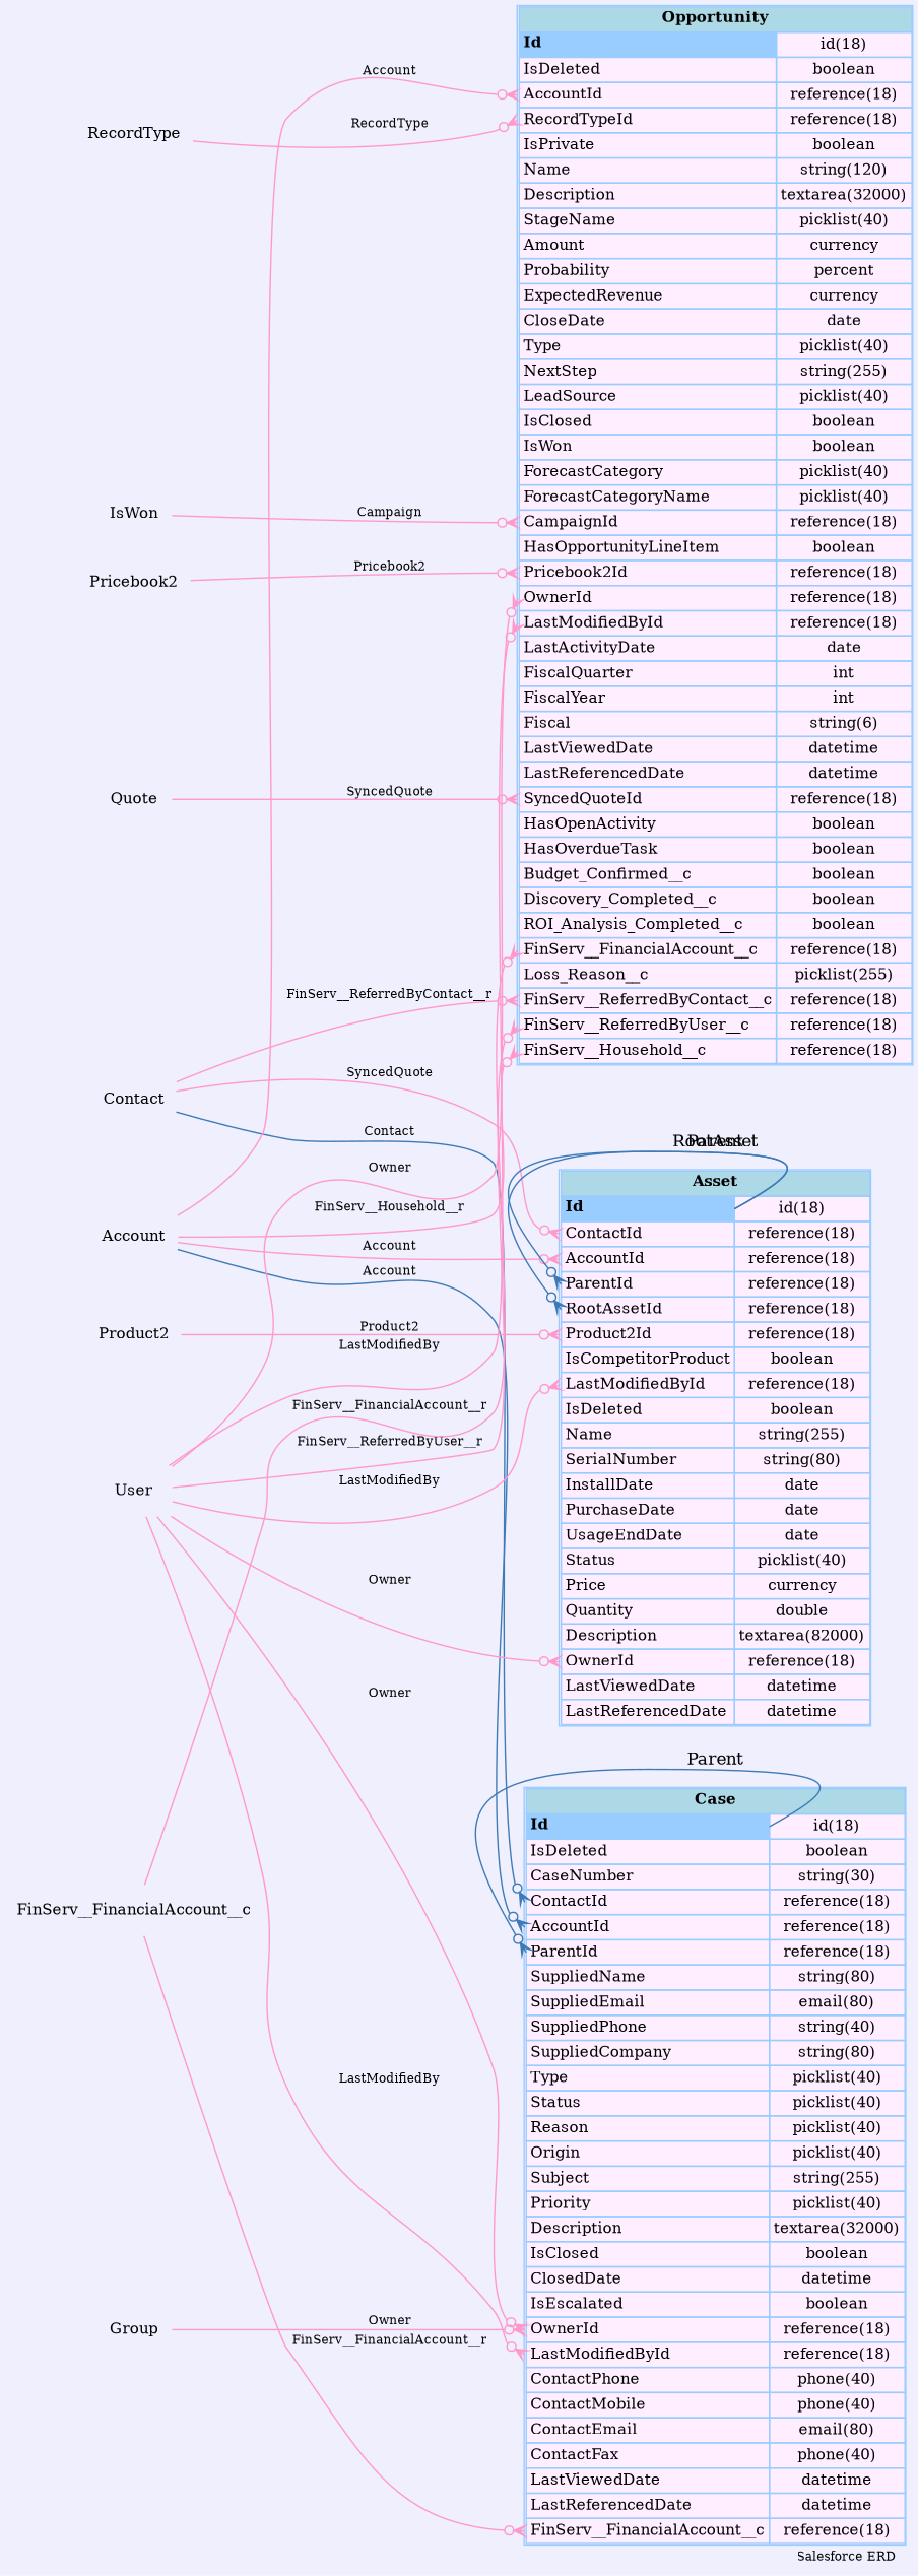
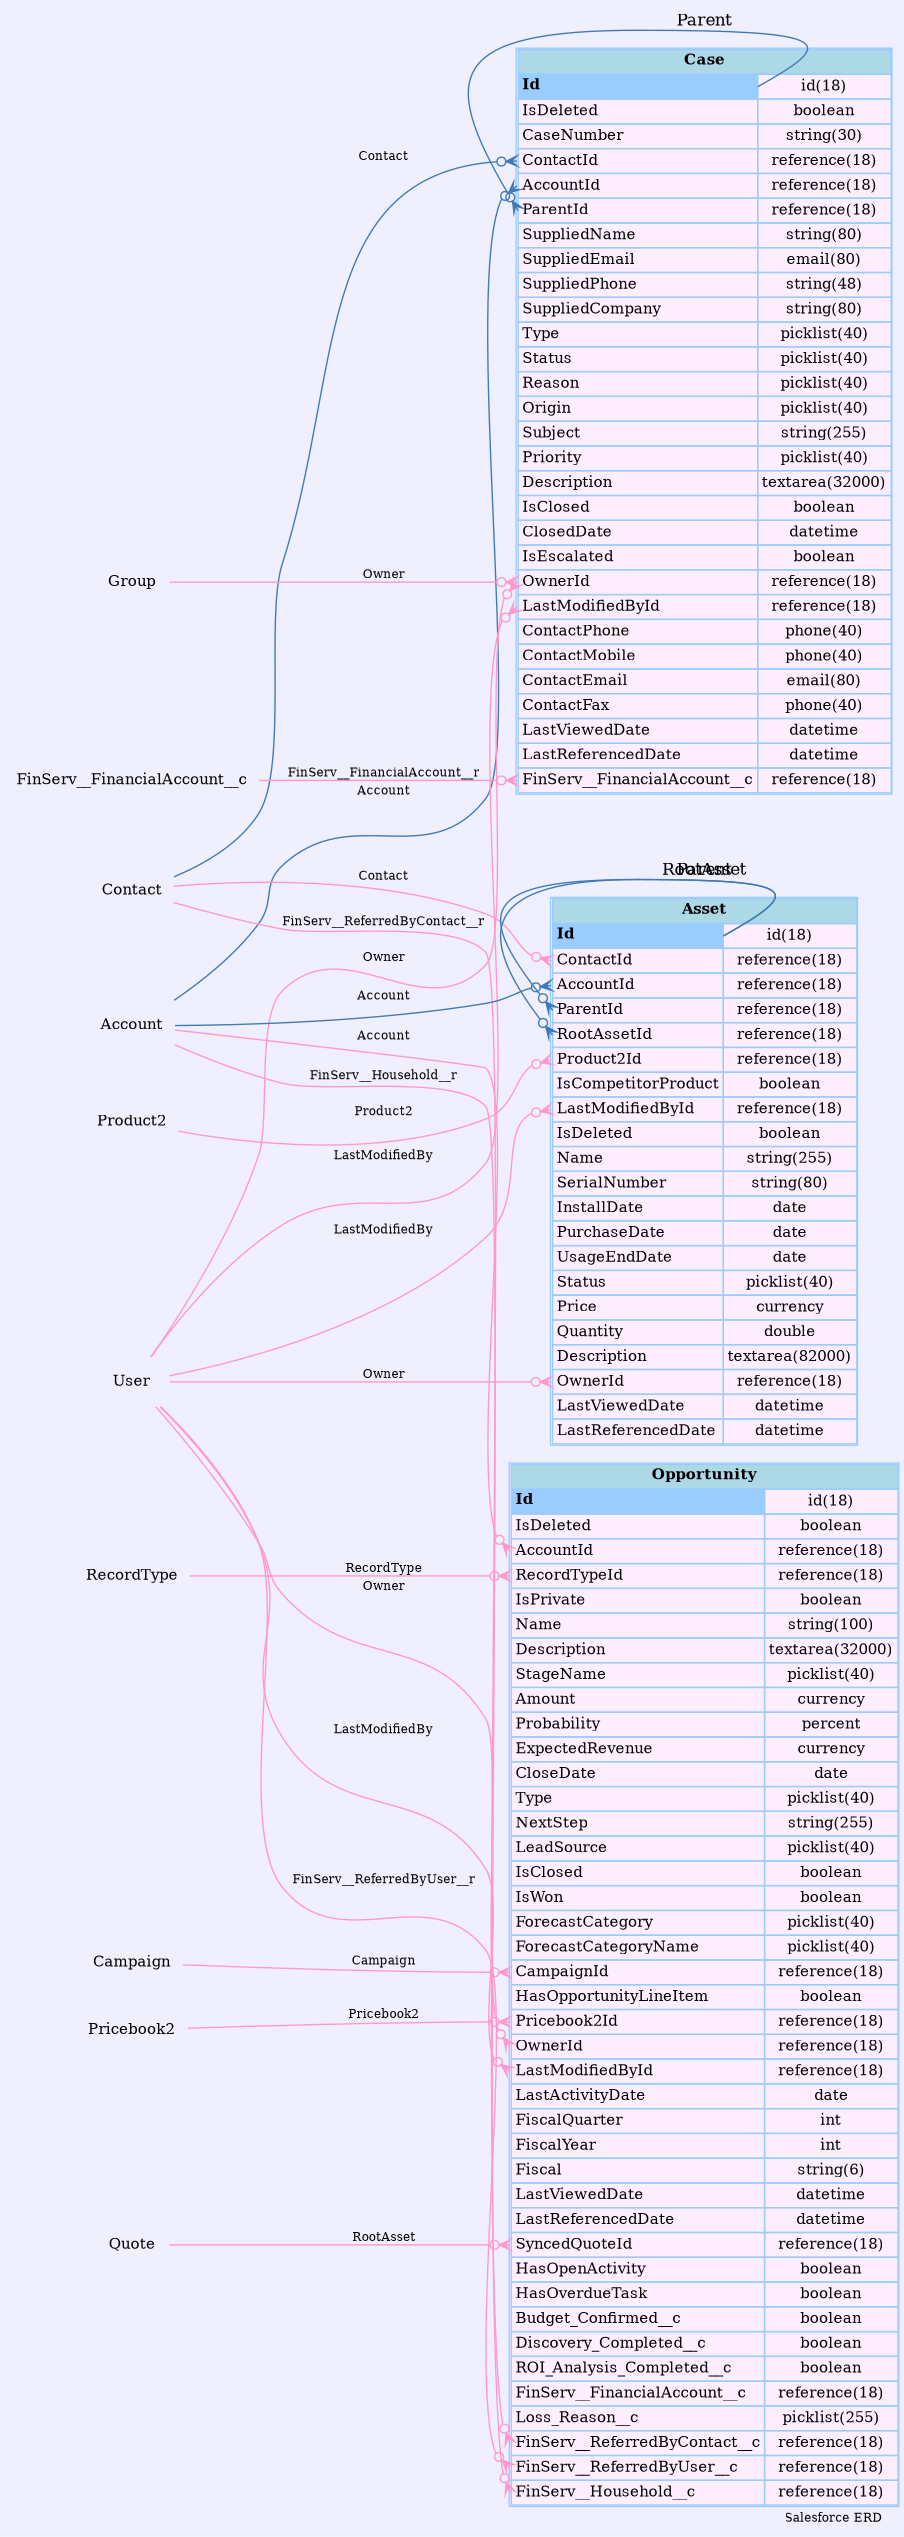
  digraph {
    bgcolor="#efeffd"
    fontname="DejaVu Serif"
    fontsize=9
    label="Salesforce ERD "
    labeljust=r
    nodesep=0.18
    rankdir=RL
    ranksep=0.46
    node [color="#99ccff" fontname="DejaVu Serif" fontsize=11 shape=plaintext]
    edge [arrowhead=none arrowsize=0.8 arrowtail=crowodot color="#ff99cc" dir=back fontname="DejaVu Serif" fontsize=9 headport="Id:e" tailport="OwnerId:w"]
-   n1 [label=<                 <table border="1" cellborder="1" cellspacing="0" bgcolor="#ffeeff" >                      <tr><td colspan="3" bgcolor="lightblue"><b>Case</b></td></tr> <tr><td  bgcolor="#99ccff" port="Id" align="left"><b>Id</b> </td><td>id(18)</td></tr> <tr><td port="IsDeleted" align="left">IsDeleted</td><td>boolean</td></tr> <tr><td port="CaseNumber" align="left">CaseNumber</td><td>string(30)</td></tr> <tr><td port="ContactId" align="left">ContactId</td><td>reference(18)</td></tr> <tr><td port="AccountId" align="left">AccountId</td><td>reference(18)</td></tr> <tr><td port="ParentId" align="left">ParentId</td><td>reference(18)</td></tr> <tr><td port="SuppliedName" align="left">SuppliedName</td><td>string(80)</td></tr> <tr><td port="SuppliedEmail" align="left">SuppliedEmail</td><td>email(80)</td></tr> <tr><td port="SuppliedPhone" align="left">SuppliedPhone</td><td>string(40)</td></tr> <tr><td port="SuppliedCompany" align="left">SuppliedCompany</td><td>string(80)</td></tr> <tr><td port="Type" align="left">Type</td><td>picklist(40)</td></tr> <tr><td port="Status" align="left">Status</td><td>picklist(40)</td></tr> <tr><td port="Reason" align="left">Reason</td><td>picklist(40)</td></tr> <tr><td port="Origin" align="left">Origin</td><td>picklist(40)</td></tr> <tr><td port="Subject" align="left">Subject</td><td>string(255)</td></tr> <tr><td port="Priority" align="left">Priority</td><td>picklist(40)</td></tr> <tr><td port="Description" align="left">Description</td><td>textarea(32000)</td></tr> <tr><td port="IsClosed" align="left">IsClosed</td><td>boolean</td></tr> <tr><td port="ClosedDate" align="left">ClosedDate</td><td>datetime</td></tr> <tr><td port="IsEscalated" align="left">IsEscalated</td><td>boolean</td></tr> <tr><td port="OwnerId" align="left">OwnerId</td><td>reference(18)</td></tr> <tr><td port="LastModifiedById" align="left">LastModifiedById</td><td>reference(18)</td></tr> <tr><td port="ContactPhone" align="left">ContactPhone</td><td>phone(40)</td></tr> <tr><td port="ContactMobile" align="left">ContactMobile</td><td>phone(40)</td></tr> <tr><td port="ContactEmail" align="left">ContactEmail</td><td>email(80)</td></tr> <tr><td port="ContactFax" align="left">ContactFax</td><td>phone(40)</td></tr> <tr><td port="LastViewedDate" align="left">LastViewedDate</td><td>datetime</td></tr> <tr><td port="LastReferencedDate" align="left">LastReferencedDate</td><td>datetime</td></tr> <tr><td port="FinServ__FinancialAccount__c" align="left">FinServ__FinancialAccount__c</td><td>reference(18)</td></tr>                             </table>                 > margin=0 shape=none]
+   n1 [label=<                 <table border="1" cellborder="1" cellspacing="0" bgcolor="#ffeeff" >                      <tr><td colspan="3" bgcolor="lightblue"><b>Case</b></td></tr> <tr><td  bgcolor="#99ccff" port="Id" align="left"><b>Id</b> </td><td>id(18)</td></tr> <tr><td port="IsDeleted" align="left">IsDeleted</td><td>boolean</td></tr> <tr><td port="CaseNumber" align="left">CaseNumber</td><td>string(30)</td></tr> <tr><td port="ContactId" align="left">ContactId</td><td>reference(18)</td></tr> <tr><td port="AccountId" align="left">AccountId</td><td>reference(18)</td></tr> <tr><td port="ParentId" align="left">ParentId</td><td>reference(18)</td></tr> <tr><td port="SuppliedName" align="left">SuppliedName</td><td>string(80)</td></tr> <tr><td port="SuppliedEmail" align="left">SuppliedEmail</td><td>email(80)</td></tr> <tr><td port="SuppliedPhone" align="left">SuppliedPhone</td><td>string(48)</td></tr> <tr><td port="SuppliedCompany" align="left">SuppliedCompany</td><td>string(80)</td></tr> <tr><td port="Type" align="left">Type</td><td>picklist(40)</td></tr> <tr><td port="Status" align="left">Status</td><td>picklist(40)</td></tr> <tr><td port="Reason" align="left">Reason</td><td>picklist(40)</td></tr> <tr><td port="Origin" align="left">Origin</td><td>picklist(40)</td></tr> <tr><td port="Subject" align="left">Subject</td><td>string(255)</td></tr> <tr><td port="Priority" align="left">Priority</td><td>picklist(40)</td></tr> <tr><td port="Description" align="left">Description</td><td>textarea(32000)</td></tr> <tr><td port="IsClosed" align="left">IsClosed</td><td>boolean</td></tr> <tr><td port="ClosedDate" align="left">ClosedDate</td><td>datetime</td></tr> <tr><td port="IsEscalated" align="left">IsEscalated</td><td>boolean</td></tr> <tr><td port="OwnerId" align="left">OwnerId</td><td>reference(18)</td></tr> <tr><td port="LastModifiedById" align="left">LastModifiedById</td><td>reference(18)</td></tr> <tr><td port="ContactPhone" align="left">ContactPhone</td><td>phone(40)</td></tr> <tr><td port="ContactMobile" align="left">ContactMobile</td><td>phone(40)</td></tr> <tr><td port="ContactEmail" align="left">ContactEmail</td><td>email(80)</td></tr> <tr><td port="ContactFax" align="left">ContactFax</td><td>phone(40)</td></tr> <tr><td port="LastViewedDate" align="left">LastViewedDate</td><td>datetime</td></tr> <tr><td port="LastReferencedDate" align="left">LastReferencedDate</td><td>datetime</td></tr> <tr><td port="FinServ__FinancialAccount__c" align="left">FinServ__FinancialAccount__c</td><td>reference(18)</td></tr>                             </table>                 > margin=0 shape=none]
    Contact
    Account
    Group
    User
    FinServ__FinancialAccount__c
-   n7 [label=<                 <table border="1" cellborder="1" cellspacing="0" bgcolor="#ffeeff" >                      <tr><td colspan="3" bgcolor="lightblue"><b>Opportunity</b></td></tr> <tr><td  bgcolor="#99ccff" port="Id" align="left"><b>Id</b> </td><td>id(18)</td></tr> <tr><td port="IsDeleted" align="left">IsDeleted</td><td>boolean</td></tr> <tr><td port="AccountId" align="left">AccountId</td><td>reference(18)</td></tr> <tr><td port="RecordTypeId" align="left">RecordTypeId</td><td>reference(18)</td></tr> <tr><td port="IsPrivate" align="left">IsPrivate</td><td>boolean</td></tr> <tr><td port="Name" align="left">Name</td><td>string(120)</td></tr> <tr><td port="Description" align="left">Description</td><td>textarea(32000)</td></tr> <tr><td port="StageName" align="left">StageName</td><td>picklist(40)</td></tr> <tr><td port="Amount" align="left">Amount</td><td>currency</td></tr> <tr><td port="Probability" align="left">Probability</td><td>percent</td></tr> <tr><td port="ExpectedRevenue" align="left">ExpectedRevenue</td><td>currency</td></tr> <tr><td port="CloseDate" align="left">CloseDate</td><td>date</td></tr> <tr><td port="Type" align="left">Type</td><td>picklist(40)</td></tr> <tr><td port="NextStep" align="left">NextStep</td><td>string(255)</td></tr> <tr><td port="LeadSource" align="left">LeadSource</td><td>picklist(40)</td></tr> <tr><td port="IsClosed" align="left">IsClosed</td><td>boolean</td></tr> <tr><td port="IsWon" align="left">IsWon</td><td>boolean</td></tr> <tr><td port="ForecastCategory" align="left">ForecastCategory</td><td>picklist(40)</td></tr> <tr><td port="ForecastCategoryName" align="left">ForecastCategoryName</td><td>picklist(40)</td></tr> <tr><td port="CampaignId" align="left">CampaignId</td><td>reference(18)</td></tr> <tr><td port="HasOpportunityLineItem" align="left">HasOpportunityLineItem</td><td>boolean</td></tr> <tr><td port="Pricebook2Id" align="left">Pricebook2Id</td><td>reference(18)</td></tr> <tr><td port="OwnerId" align="left">OwnerId</td><td>reference(18)</td></tr> <tr><td port="LastModifiedById" align="left">LastModifiedById</td><td>reference(18)</td></tr> <tr><td port="LastActivityDate" align="left">LastActivityDate</td><td>date</td></tr> <tr><td port="FiscalQuarter" align="left">FiscalQuarter</td><td>int</td></tr> <tr><td port="FiscalYear" align="left">FiscalYear</td><td>int</td></tr> <tr><td port="Fiscal" align="left">Fiscal</td><td>string(6)</td></tr> <tr><td port="LastViewedDate" align="left">LastViewedDate</td><td>datetime</td></tr> <tr><td port="LastReferencedDate" align="left">LastReferencedDate</td><td>datetime</td></tr> <tr><td port="SyncedQuoteId" align="left">SyncedQuoteId</td><td>reference(18)</td></tr> <tr><td port="HasOpenActivity" align="left">HasOpenActivity</td><td>boolean</td></tr> <tr><td port="HasOverdueTask" align="left">HasOverdueTask</td><td>boolean</td></tr> <tr><td port="Budget_Confirmed__c" align="left">Budget_Confirmed__c</td><td>boolean</td></tr> <tr><td port="Discovery_Completed__c" align="left">Discovery_Completed__c</td><td>boolean</td></tr> <tr><td port="ROI_Analysis_Completed__c" align="left">ROI_Analysis_Completed__c</td><td>boolean</td></tr> <tr><td port="FinServ__FinancialAccount__c" align="left">FinServ__FinancialAccount__c</td><td>reference(18)</td></tr> <tr><td port="Loss_Reason__c" align="left">Loss_Reason__c</td><td>picklist(255)</td></tr> <tr><td port="FinServ__ReferredByContact__c" align="left">FinServ__ReferredByContact__c</td><td>reference(18)</td></tr> <tr><td port="FinServ__ReferredByUser__c" align="left">FinServ__ReferredByUser__c</td><td>reference(18)</td></tr> <tr><td port="FinServ__Household__c" align="left">FinServ__Household__c</td><td>reference(18)</td></tr>                             </table>                 > margin=0 shape=none]
+   n7 [label=<                 <table border="1" cellborder="1" cellspacing="0" bgcolor="#ffeeff" >                      <tr><td colspan="3" bgcolor="lightblue"><b>Opportunity</b></td></tr> <tr><td  bgcolor="#99ccff" port="Id" align="left"><b>Id</b> </td><td>id(18)</td></tr> <tr><td port="IsDeleted" align="left">IsDeleted</td><td>boolean</td></tr> <tr><td port="AccountId" align="left">AccountId</td><td>reference(18)</td></tr> <tr><td port="RecordTypeId" align="left">RecordTypeId</td><td>reference(18)</td></tr> <tr><td port="IsPrivate" align="left">IsPrivate</td><td>boolean</td></tr> <tr><td port="Name" align="left">Name</td><td>string(100)</td></tr> <tr><td port="Description" align="left">Description</td><td>textarea(32000)</td></tr> <tr><td port="StageName" align="left">StageName</td><td>picklist(40)</td></tr> <tr><td port="Amount" align="left">Amount</td><td>currency</td></tr> <tr><td port="Probability" align="left">Probability</td><td>percent</td></tr> <tr><td port="ExpectedRevenue" align="left">ExpectedRevenue</td><td>currency</td></tr> <tr><td port="CloseDate" align="left">CloseDate</td><td>date</td></tr> <tr><td port="Type" align="left">Type</td><td>picklist(40)</td></tr> <tr><td port="NextStep" align="left">NextStep</td><td>string(255)</td></tr> <tr><td port="LeadSource" align="left">LeadSource</td><td>picklist(40)</td></tr> <tr><td port="IsClosed" align="left">IsClosed</td><td>boolean</td></tr> <tr><td port="IsWon" align="left">IsWon</td><td>boolean</td></tr> <tr><td port="ForecastCategory" align="left">ForecastCategory</td><td>picklist(40)</td></tr> <tr><td port="ForecastCategoryName" align="left">ForecastCategoryName</td><td>picklist(40)</td></tr> <tr><td port="CampaignId" align="left">CampaignId</td><td>reference(18)</td></tr> <tr><td port="HasOpportunityLineItem" align="left">HasOpportunityLineItem</td><td>boolean</td></tr> <tr><td port="Pricebook2Id" align="left">Pricebook2Id</td><td>reference(18)</td></tr> <tr><td port="OwnerId" align="left">OwnerId</td><td>reference(18)</td></tr> <tr><td port="LastModifiedById" align="left">LastModifiedById</td><td>reference(18)</td></tr> <tr><td port="LastActivityDate" align="left">LastActivityDate</td><td>date</td></tr> <tr><td port="FiscalQuarter" align="left">FiscalQuarter</td><td>int</td></tr> <tr><td port="FiscalYear" align="left">FiscalYear</td><td>int</td></tr> <tr><td port="Fiscal" align="left">Fiscal</td><td>string(6)</td></tr> <tr><td port="LastViewedDate" align="left">LastViewedDate</td><td>datetime</td></tr> <tr><td port="LastReferencedDate" align="left">LastReferencedDate</td><td>datetime</td></tr> <tr><td port="SyncedQuoteId" align="left">SyncedQuoteId</td><td>reference(18)</td></tr> <tr><td port="HasOpenActivity" align="left">HasOpenActivity</td><td>boolean</td></tr> <tr><td port="HasOverdueTask" align="left">HasOverdueTask</td><td>boolean</td></tr> <tr><td port="Budget_Confirmed__c" align="left">Budget_Confirmed__c</td><td>boolean</td></tr> <tr><td port="Discovery_Completed__c" align="left">Discovery_Completed__c</td><td>boolean</td></tr> <tr><td port="ROI_Analysis_Completed__c" align="left">ROI_Analysis_Completed__c</td><td>boolean</td></tr> <tr><td port="FinServ__FinancialAccount__c" align="left">FinServ__FinancialAccount__c</td><td>reference(18)</td></tr> <tr><td port="Loss_Reason__c" align="left">Loss_Reason__c</td><td>picklist(255)</td></tr> <tr><td port="FinServ__ReferredByContact__c" align="left">FinServ__ReferredByContact__c</td><td>reference(18)</td></tr> <tr><td port="FinServ__ReferredByUser__c" align="left">FinServ__ReferredByUser__c</td><td>reference(18)</td></tr> <tr><td port="FinServ__Household__c" align="left">FinServ__Household__c</td><td>reference(18)</td></tr>                             </table>                 > margin=0 shape=none]
    RecordType
-   Campaign [label=IsWon]
+   Campaign
    Pricebook2
    Quote
    n12 [label=<                 <table border="1" cellborder="1" cellspacing="0" bgcolor="#ffeeff" >                      <tr><td colspan="3" bgcolor="lightblue"><b>Asset</b></td></tr> <tr><td  bgcolor="#99ccff" port="Id" align="left"><b>Id</b> </td><td>id(18)</td></tr> <tr><td port="ContactId" align="left">ContactId</td><td>reference(18)</td></tr> <tr><td port="AccountId" align="left">AccountId</td><td>reference(18)</td></tr> <tr><td port="ParentId" align="left">ParentId</td><td>reference(18)</td></tr> <tr><td port="RootAssetId" align="left">RootAssetId</td><td>reference(18)</td></tr> <tr><td port="Product2Id" align="left">Product2Id</td><td>reference(18)</td></tr> <tr><td port="IsCompetitorProduct" align="left">IsCompetitorProduct</td><td>boolean</td></tr> <tr><td port="LastModifiedById" align="left">LastModifiedById</td><td>reference(18)</td></tr> <tr><td port="IsDeleted" align="left">IsDeleted</td><td>boolean</td></tr> <tr><td port="Name" align="left">Name</td><td>string(255)</td></tr> <tr><td port="SerialNumber" align="left">SerialNumber</td><td>string(80)</td></tr> <tr><td port="InstallDate" align="left">InstallDate</td><td>date</td></tr> <tr><td port="PurchaseDate" align="left">PurchaseDate</td><td>date</td></tr> <tr><td port="UsageEndDate" align="left">UsageEndDate</td><td>date</td></tr> <tr><td port="Status" align="left">Status</td><td>picklist(40)</td></tr> <tr><td port="Price" align="left">Price</td><td>currency</td></tr> <tr><td port="Quantity" align="left">Quantity</td><td>double</td></tr> <tr><td port="Description" align="left">Description</td><td>textarea(82000)</td></tr> <tr><td port="OwnerId" align="left">OwnerId</td><td>reference(18)</td></tr> <tr><td port="LastViewedDate" align="left">LastViewedDate</td><td>datetime</td></tr> <tr><td port="LastReferencedDate" align="left">LastReferencedDate</td><td>datetime</td></tr>                             </table>                 > margin=0 shape=none]
    Product2
    n1 -> n1 [color="#3e7ab7" fontsize=12 label=Parent tailport="ParentId:w"]
    n1 -> Contact [color="#3e7ab7" label=Contact tailport="ContactId:w"]
    n1 -> Account [color="#3e7ab7" label=Account tailport="AccountId:w"]
    n1 -> Group [label=Owner]
    n1 -> User [label=Owner]
    n1 -> User [label=LastModifiedBy tailport="LastModifiedById:w"]
    n1 -> FinServ__FinancialAccount__c [label=FinServ__FinancialAccount__r tailport="FinServ__FinancialAccount__c:w"]
    n7 -> Contact [label=FinServ__ReferredByContact__r tailport="FinServ__ReferredByContact__c:w"]
    n7 -> Account [label=Account tailport="AccountId:w"]
    n7 -> Account [label=FinServ__Household__r tailport="FinServ__Household__c:w"]
    n7 -> User [label=Owner]
    n7 -> User [label=LastModifiedBy tailport="LastModifiedById:w"]
    n7 -> User [label=FinServ__ReferredByUser__r tailport="FinServ__ReferredByUser__c:w"]
-   n7 -> FinServ__FinancialAccount__c [label=FinServ__FinancialAccount__r tailport="FinServ__FinancialAccount__c:w"]
    n7 -> RecordType [label=RecordType tailport="RecordTypeId:w"]
    n7 -> Campaign [label=Campaign tailport="CampaignId:w"]
    n7 -> Pricebook2 [label=Pricebook2 tailport="Pricebook2Id:w"]
-   n7 -> Quote [label=SyncedQuote tailport="SyncedQuoteId:w"]
-   n12 -> Contact [label=SyncedQuote tailport="ContactId:w"]
-   n12 -> Account [label=Account tailport="AccountId:w"]
+   n7 -> Quote [label=RootAsset tailport="SyncedQuoteId:w"]
+   n12 -> Contact [label=Contact tailport="ContactId:w"]
+   n12 -> Account [color="#3e7ab7" label=Account tailport="AccountId:w"]
    n12 -> User [label=LastModifiedBy tailport="LastModifiedById:w"]
    n12 -> User [label=Owner]
    n12 -> n12 [color="#3e7ab7" fontsize=12 label=Parent tailport="ParentId:w"]
    n12 -> n12 [color="#3e7ab7" fontsize=12 label=RootAsset tailport="RootAssetId:w"]
    n12 -> Product2 [label=Product2 tailport="Product2Id:w"]
  }
